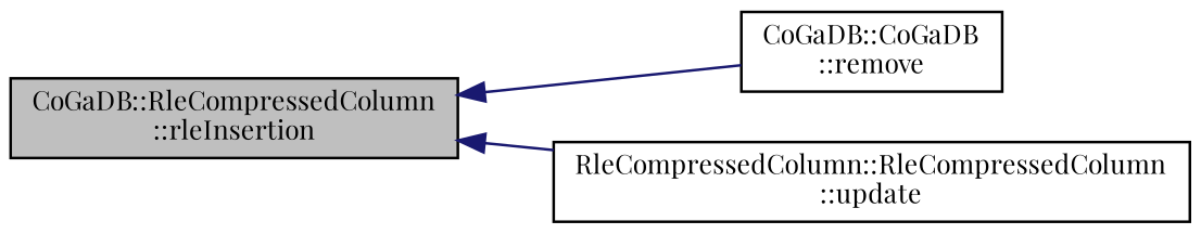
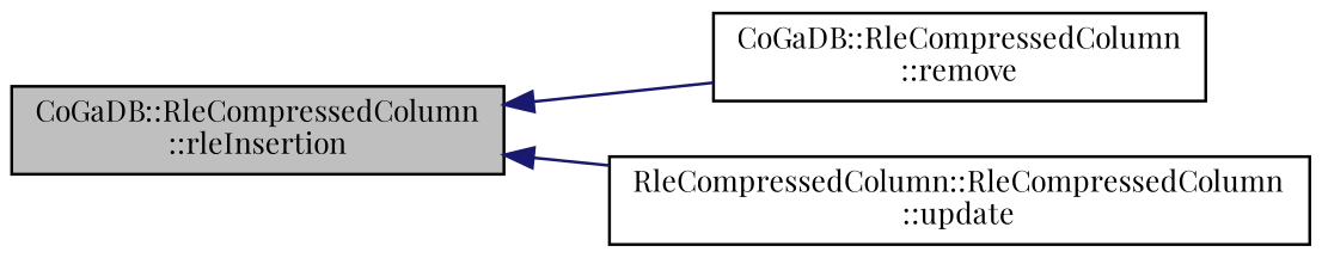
  digraph {
    fontname="Playfair Display"
    rankdir=LR
    node [color=black fillcolor=white fontname="Playfair Display" fontsize=10 shape=record style=filled]
    edge [color=midnightblue dir=back fontname="Playfair Display" fontsize=10 labelfontname=Helvetica labelfontsize=10 style=solid]
    n1 [fillcolor=grey75 fontcolor=black height=0.2 label="CoGaDB::RleCompressedColumn\l::rleInsertion" width=0.4]
-   n2 [height=0.2 label="CoGaDB::CoGaDB\l::remove" width=0.4]
+   n2 [height=0.2 label="CoGaDB::RleCompressedColumn\l::remove" width=0.4]
    n3 [height=0.2 label="RleCompressedColumn::RleCompressedColumn\l::update" width=0.4]
    n1 -> n2
    n1 -> n3
  }
